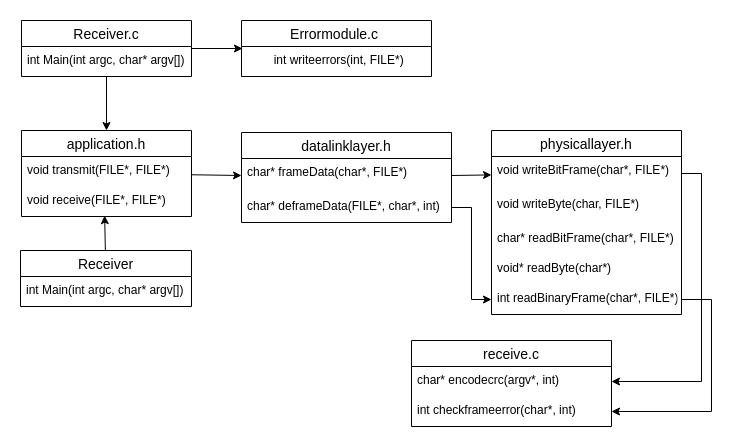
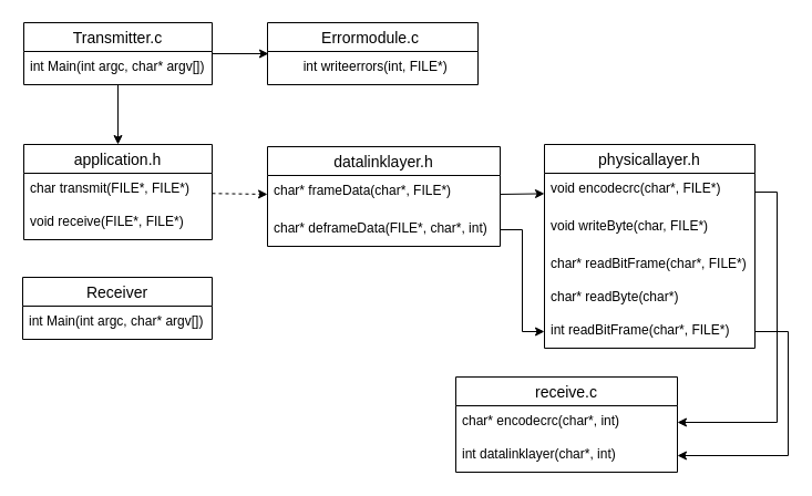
  <mxCell id="0" />
  <mxCell id="1" parent="0" />
- <mxCell id="2" style="rounded=0;orthogonalLoop=1;jettySize=auto;html=1;entryX=0;entryY=0.5;entryDx=0;entryDy=0;" parent="1" source="7" target="5" edge="1"><mxGeometry relative="1" as="geometry" /></mxCell>
+ <mxCell id="2" style="rounded=0;orthogonalLoop=1;jettySize=auto;html=1;entryX=0;entryY=0.5;entryDx=0;entryDy=0;dashed=1;" parent="1" source="7" target="5" edge="1"><mxGeometry relative="1" as="geometry" /></mxCell>
  <mxCell id="3" style="edgeStyle=none;rounded=0;orthogonalLoop=1;jettySize=auto;html=1;exitX=1;exitY=0.5;exitDx=0;exitDy=0;" parent="1" source="5" target="20" edge="1"><mxGeometry relative="1" as="geometry"><mxPoint x="411" y="174" as="sourcePoint" /></mxGeometry></mxCell>
  <mxCell id="4" value="datalinklayer.h" style="swimlane;fontStyle=0;childLayout=stackLayout;horizontal=1;startSize=26;horizontalStack=0;resizeParent=1;resizeParentMax=0;resizeLast=0;collapsible=1;marginBottom=0;align=center;fontSize=14;" parent="1" vertex="1"><mxGeometry x="241" y="132" width="210" height="90" as="geometry" /></mxCell>
  <mxCell id="5" value="char* frameData(char*, FILE*)" style="text;strokeColor=none;fillColor=none;spacingLeft=4;spacingRight=4;overflow=hidden;rotatable=0;points=[[0,0.5],[1,0.5]];portConstraint=eastwest;fontSize=12;" parent="4" vertex="1"><mxGeometry y="26" width="210" height="34" as="geometry" /></mxCell>
  <mxCell id="6" value="char* deframeData(FILE*, char*, int)" style="text;strokeColor=none;fillColor=none;spacingLeft=4;spacingRight=4;overflow=hidden;rotatable=0;points=[[0,0.5],[1,0.5]];portConstraint=eastwest;fontSize=12;" parent="4" vertex="1"><mxGeometry y="60" width="210" height="30" as="geometry" /></mxCell>
  <mxCell id="7" value="application.h" style="swimlane;fontStyle=0;childLayout=stackLayout;horizontal=1;startSize=26;horizontalStack=0;resizeParent=1;resizeParentMax=0;resizeLast=0;collapsible=1;marginBottom=0;align=center;fontSize=14;" parent="1" vertex="1"><mxGeometry x="21" y="130" width="170" height="86" as="geometry" /></mxCell>
- <mxCell id="8" value="void transmit(FILE*, FILE*)" style="text;strokeColor=none;fillColor=none;spacingLeft=4;spacingRight=4;overflow=hidden;rotatable=0;points=[[0,0.5],[1,0.5]];portConstraint=eastwest;fontSize=12;" parent="7" vertex="1"><mxGeometry y="26" width="170" height="30" as="geometry" /></mxCell>
+ <mxCell id="8" value="char transmit(FILE*, FILE*)" style="text;strokeColor=none;fillColor=none;spacingLeft=4;spacingRight=4;overflow=hidden;rotatable=0;points=[[0,0.5],[1,0.5]];portConstraint=eastwest;fontSize=12;" parent="7" vertex="1"><mxGeometry y="26" width="170" height="30" as="geometry" /></mxCell>
  <mxCell id="9" value="void receive(FILE*, FILE*)" style="text;strokeColor=none;fillColor=none;spacingLeft=4;spacingRight=4;overflow=hidden;rotatable=0;points=[[0,0.5],[1,0.5]];portConstraint=eastwest;fontSize=12;" parent="7" vertex="1"><mxGeometry y="56" width="170" height="30" as="geometry" /></mxCell>
  <mxCell id="10" style="edgeStyle=orthogonalEdgeStyle;rounded=0;orthogonalLoop=1;jettySize=auto;html=1;entryX=0.5;entryY=0;entryDx=0;entryDy=0;" parent="1" source="12" target="7" edge="1"><mxGeometry relative="1" as="geometry" /></mxCell>
  <mxCell id="11" style="edgeStyle=orthogonalEdgeStyle;rounded=0;orthogonalLoop=1;jettySize=auto;html=1;entryX=0.005;entryY=0.067;entryDx=0;entryDy=0;entryPerimeter=0;" edge="1" parent="1" source="12" target="18"><mxGeometry relative="1" as="geometry" /></mxCell>
- <mxCell id="12" value="Receiver.c" style="swimlane;fontStyle=0;childLayout=stackLayout;horizontal=1;startSize=26;horizontalStack=0;resizeParent=1;resizeParentMax=0;resizeLast=0;collapsible=1;marginBottom=0;align=center;fontSize=14;" parent="1" vertex="1"><mxGeometry x="21" y="20" width="170" height="56" as="geometry" /></mxCell>
+ <mxCell id="12" value="Transmitter.c" style="swimlane;fontStyle=0;childLayout=stackLayout;horizontal=1;startSize=26;horizontalStack=0;resizeParent=1;resizeParentMax=0;resizeLast=0;collapsible=1;marginBottom=0;align=center;fontSize=14;" parent="1" vertex="1"><mxGeometry x="21" y="20" width="170" height="56" as="geometry" /></mxCell>
  <mxCell id="13" value="int Main(int argc, char* argv[])" style="text;strokeColor=none;fillColor=none;spacingLeft=4;spacingRight=4;overflow=hidden;rotatable=0;points=[[0,0.5],[1,0.5]];portConstraint=eastwest;fontSize=12;" parent="12" vertex="1"><mxGeometry y="26" width="170" height="30" as="geometry" /></mxCell>
- <mxCell id="14" style="rounded=0;orthogonalLoop=1;jettySize=auto;html=1;entryX=0.489;entryY=0.972;entryDx=0;entryDy=0;entryPerimeter=0;" parent="1" source="15" target="9" edge="1"><mxGeometry relative="1" as="geometry"><mxPoint x="101" y="220" as="targetPoint" /></mxGeometry></mxCell>
  <mxCell id="15" value="Receiver" style="swimlane;fontStyle=0;childLayout=stackLayout;horizontal=1;startSize=26;horizontalStack=0;resizeParent=1;resizeParentMax=0;resizeLast=0;collapsible=1;marginBottom=0;align=center;fontSize=14;" parent="1" vertex="1"><mxGeometry x="20" y="250" width="171" height="56" as="geometry" /></mxCell>
  <mxCell id="16" value="int Main(int argc, char* argv[])" style="text;strokeColor=none;fillColor=none;spacingLeft=4;spacingRight=4;overflow=hidden;rotatable=0;points=[[0,0.5],[1,0.5]];portConstraint=eastwest;fontSize=12;" parent="15" vertex="1"><mxGeometry y="26" width="171" height="30" as="geometry" /></mxCell>
  <mxCell id="17" value="Errormodule.c " style="swimlane;fontStyle=0;childLayout=stackLayout;horizontal=1;startSize=26;horizontalStack=0;resizeParent=1;resizeParentMax=0;resizeLast=0;collapsible=1;marginBottom=0;align=center;fontSize=14;" vertex="1" parent="1"><mxGeometry x="241" y="20" width="190" height="56" as="geometry" /></mxCell>
  <mxCell id="18" value="        int writeerrors(int, FILE*)" style="text;strokeColor=none;fillColor=none;spacingLeft=4;spacingRight=4;overflow=hidden;rotatable=0;points=[[0,0.5],[1,0.5]];portConstraint=eastwest;fontSize=12;" vertex="1" parent="17"><mxGeometry y="26" width="190" height="30" as="geometry" /></mxCell>
  <mxCell id="19" value="physicallayer.h" style="swimlane;fontStyle=0;childLayout=stackLayout;horizontal=1;startSize=26;horizontalStack=0;resizeParent=1;resizeParentMax=0;resizeLast=0;collapsible=1;marginBottom=0;align=center;fontSize=14;" parent="1" vertex="1"><mxGeometry x="491" y="130" width="190" height="184" as="geometry" /></mxCell>
- <mxCell id="20" value="void writeBitFrame(char*, FILE*)" style="text;strokeColor=none;fillColor=none;spacingLeft=4;spacingRight=4;overflow=hidden;rotatable=0;points=[[0,0.5],[1,0.5]];portConstraint=eastwest;fontSize=12;" parent="19" vertex="1"><mxGeometry y="26" width="190" height="34" as="geometry" /></mxCell>
+ <mxCell id="20" value="void encodecrc(char*, FILE*)" style="text;strokeColor=none;fillColor=none;spacingLeft=4;spacingRight=4;overflow=hidden;rotatable=0;points=[[0,0.5],[1,0.5]];portConstraint=eastwest;fontSize=12;" parent="19" vertex="1"><mxGeometry y="26" width="190" height="34" as="geometry" /></mxCell>
  <mxCell id="21" value="void writeByte(char, FILE*)" style="text;strokeColor=none;fillColor=none;spacingLeft=4;spacingRight=4;overflow=hidden;rotatable=0;points=[[0,0.5],[1,0.5]];portConstraint=eastwest;fontSize=12;" parent="19" vertex="1"><mxGeometry y="60" width="190" height="34" as="geometry" /></mxCell>
  <mxCell id="22" value="char* readBitFrame(char*, FILE*)" style="text;strokeColor=none;fillColor=none;spacingLeft=4;spacingRight=4;overflow=hidden;rotatable=0;points=[[0,0.5],[1,0.5]];portConstraint=eastwest;fontSize=12;" parent="19" vertex="1"><mxGeometry y="94" width="190" height="30" as="geometry" /></mxCell>
- <mxCell id="23" value="void* readByte(char*)" style="text;strokeColor=none;fillColor=none;spacingLeft=4;spacingRight=4;overflow=hidden;rotatable=0;points=[[0,0.5],[1,0.5]];portConstraint=eastwest;fontSize=12;" parent="19" vertex="1"><mxGeometry y="124" width="190" height="30" as="geometry" /></mxCell>
- <mxCell id="24" value="int readBinaryFrame(char*, FILE*)" style="text;strokeColor=none;fillColor=none;spacingLeft=4;spacingRight=4;overflow=hidden;rotatable=0;points=[[0,0.5],[1,0.5]];portConstraint=eastwest;fontSize=12;" vertex="1" parent="19"><mxGeometry y="154" width="190" height="30" as="geometry" /></mxCell>
+ <mxCell id="23" value="char* readByte(char*)" style="text;strokeColor=none;fillColor=none;spacingLeft=4;spacingRight=4;overflow=hidden;rotatable=0;points=[[0,0.5],[1,0.5]];portConstraint=eastwest;fontSize=12;" parent="19" vertex="1"><mxGeometry y="124" width="190" height="30" as="geometry" /></mxCell>
+ <mxCell id="24" value="int readBitFrame(char*, FILE*)" style="text;strokeColor=none;fillColor=none;spacingLeft=4;spacingRight=4;overflow=hidden;rotatable=0;points=[[0,0.5],[1,0.5]];portConstraint=eastwest;fontSize=12;" vertex="1" parent="19"><mxGeometry y="154" width="190" height="30" as="geometry" /></mxCell>
  <mxCell id="25" style="edgeStyle=orthogonalEdgeStyle;rounded=0;orthogonalLoop=1;jettySize=auto;html=1;exitX=1;exitY=0.5;exitDx=0;exitDy=0;" edge="1" parent="1" source="20" target="29"><mxGeometry relative="1" as="geometry" /></mxCell>
  <mxCell id="26" style="edgeStyle=orthogonalEdgeStyle;rounded=0;orthogonalLoop=1;jettySize=auto;html=1;entryX=0;entryY=0.5;entryDx=0;entryDy=0;" edge="1" parent="1" source="6" target="24"><mxGeometry relative="1" as="geometry" /></mxCell>
  <mxCell id="27" style="edgeStyle=orthogonalEdgeStyle;rounded=0;orthogonalLoop=1;jettySize=auto;html=1;exitX=1;exitY=0.5;exitDx=0;exitDy=0;entryX=1;entryY=0.5;entryDx=0;entryDy=0;" edge="1" parent="1" source="24" target="30"><mxGeometry relative="1" as="geometry"><Array as="points"><mxPoint x="711" y="299" /><mxPoint x="711" y="411" /></Array></mxGeometry></mxCell>
  <mxCell id="28" value="receive.c" style="swimlane;fontStyle=0;childLayout=stackLayout;horizontal=1;startSize=26;horizontalStack=0;resizeParent=1;resizeParentMax=0;resizeLast=0;collapsible=1;marginBottom=0;align=center;fontSize=14;" vertex="1" parent="1"><mxGeometry x="411" y="340" width="200" height="86" as="geometry" /></mxCell>
- <mxCell id="29" value="char* encodecrc(argv*, int)" style="text;strokeColor=none;fillColor=none;spacingLeft=4;spacingRight=4;overflow=hidden;rotatable=0;points=[[0,0.5],[1,0.5]];portConstraint=eastwest;fontSize=12;" vertex="1" parent="28"><mxGeometry y="26" width="200" height="30" as="geometry" /></mxCell>
- <mxCell id="30" value="int checkframeerror(char*, int)" style="text;strokeColor=none;fillColor=none;spacingLeft=4;spacingRight=4;overflow=hidden;rotatable=0;points=[[0,0.5],[1,0.5]];portConstraint=eastwest;fontSize=12;" vertex="1" parent="28"><mxGeometry y="56" width="200" height="30" as="geometry" /></mxCell>
+ <mxCell id="29" value="char* encodecrc(char*, int)" style="text;strokeColor=none;fillColor=none;spacingLeft=4;spacingRight=4;overflow=hidden;rotatable=0;points=[[0,0.5],[1,0.5]];portConstraint=eastwest;fontSize=12;" vertex="1" parent="28"><mxGeometry y="26" width="200" height="30" as="geometry" /></mxCell>
+ <mxCell id="30" value="int datalinklayer(char*, int)" style="text;strokeColor=none;fillColor=none;spacingLeft=4;spacingRight=4;overflow=hidden;rotatable=0;points=[[0,0.5],[1,0.5]];portConstraint=eastwest;fontSize=12;" vertex="1" parent="28"><mxGeometry y="56" width="200" height="30" as="geometry" /></mxCell>
